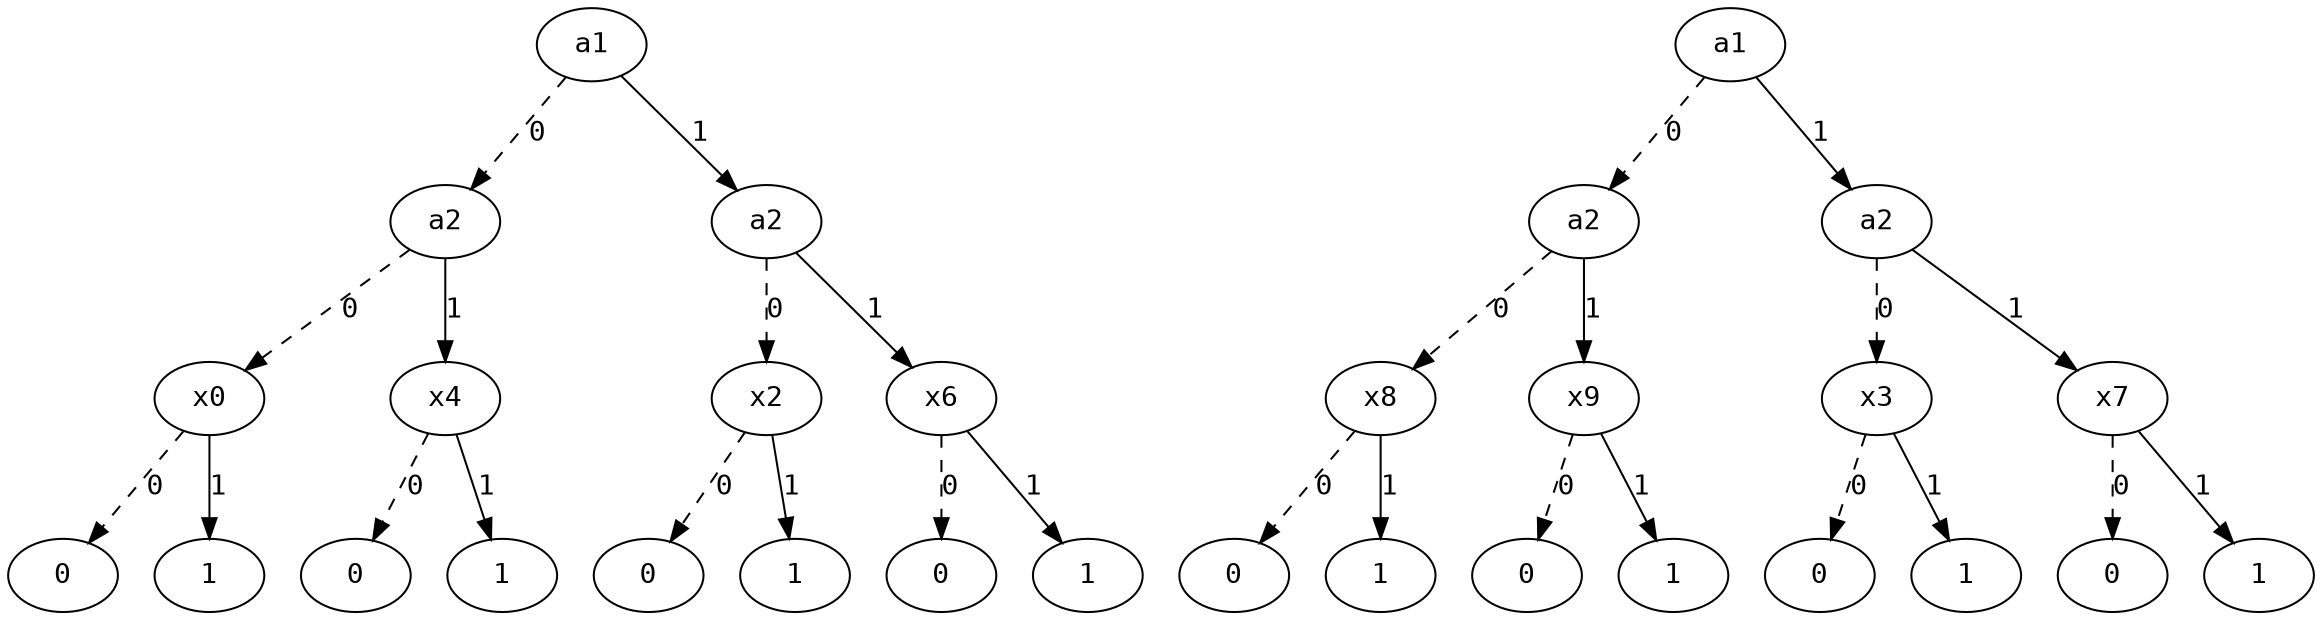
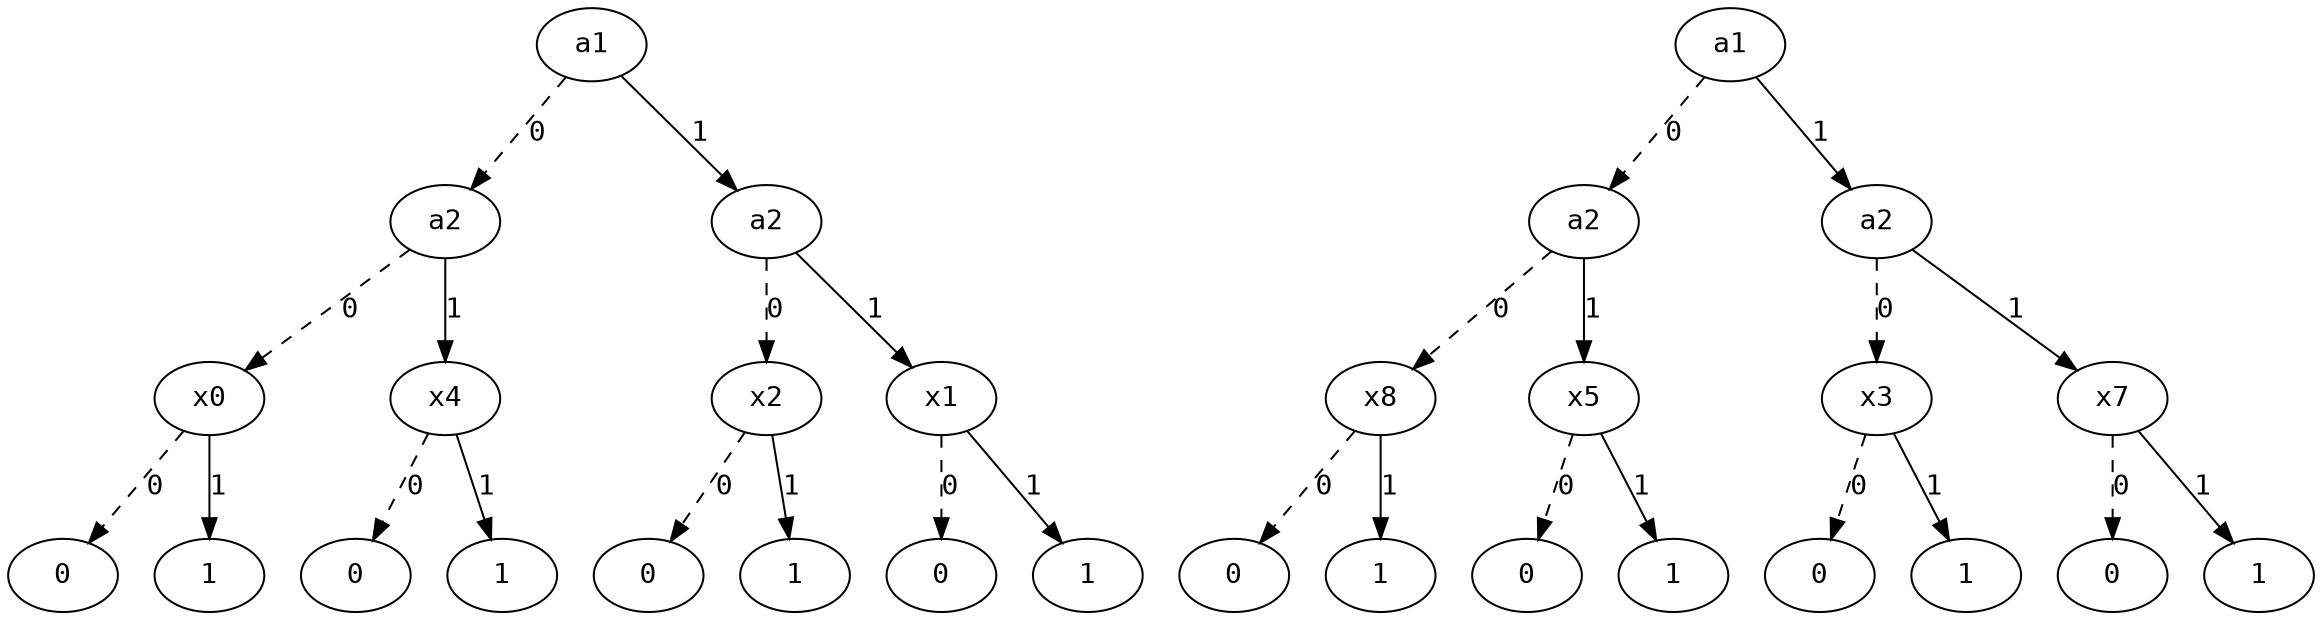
  digraph {
    fontname="DejaVu Sans Mono"
    node [fontname="DejaVu Sans Mono"]
    edge [fontname="DejaVu Sans Mono" style=dashed]
    n1 [label=a1]
    n2 [label=a2]
    n3 [label=a2]
    n4 [label=a1]
    n5 [label=a2]
    n6 [label=a2]
    n7 [label=x0]
    n8 [label=x4]
    n9 [label=x2]
-   n10 [label=x6]
+   n10 [label=x1]
    n11 [label=x8]
-   n12 [label=x9]
+   n12 [label=x5]
    n13 [label=x3]
    n14 [label=x7]
    n15 [label=0]
    n16 [label=1]
    n17 [label=0]
    n18 [label=1]
    n19 [label=0]
    n20 [label=1]
    n21 [label=0]
    n22 [label=1]
    n23 [label=0]
    n24 [label=1]
    n25 [label=0]
    n26 [label=1]
    n27 [label=0]
    n28 [label=1]
    n29 [label=0]
    n30 [label=1]
    n1 -> n2 [label=0]
    n1 -> n3 [label=1 style=solid]
    n2 -> n7 [label=0]
    n2 -> n8 [label=1 style=solid]
    n3 -> n9 [label=0]
    n3 -> n10 [label=1 style=solid]
    n4 -> n5 [label=0]
    n4 -> n6 [label=1 style=solid]
    n5 -> n11 [label=0]
    n5 -> n12 [label=1 style=solid]
    n6 -> n13 [label=0]
    n6 -> n14 [label=1 style=solid]
    n7 -> n15 [label=0]
    n7 -> n16 [label=1 style=solid]
    n8 -> n17 [label=0]
    n8 -> n18 [label=1 style=solid]
    n9 -> n19 [label=0]
    n9 -> n20 [label=1 style=solid]
    n10 -> n21 [label=0]
    n10 -> n22 [label=1 style=solid]
    n11 -> n23 [label=0]
    n11 -> n24 [label=1 style=solid]
    n12 -> n25 [label=0]
    n12 -> n26 [label=1 style=solid]
    n13 -> n27 [label=0]
    n13 -> n28 [label=1 style=solid]
    n14 -> n29 [label=0]
    n14 -> n30 [label=1 style=solid]
  }
